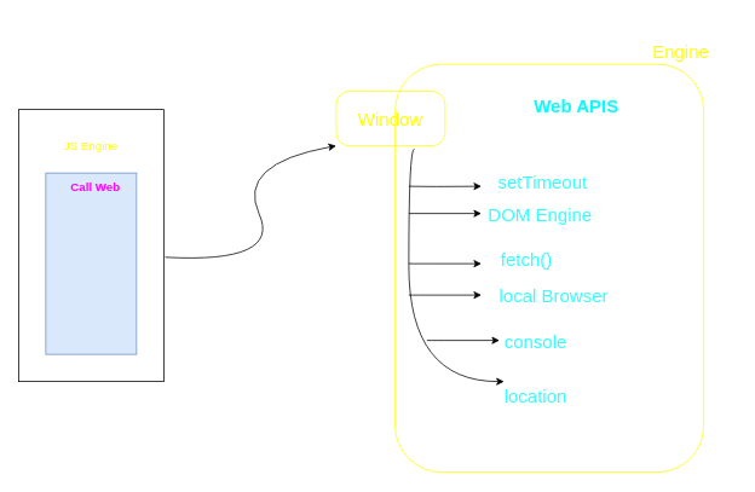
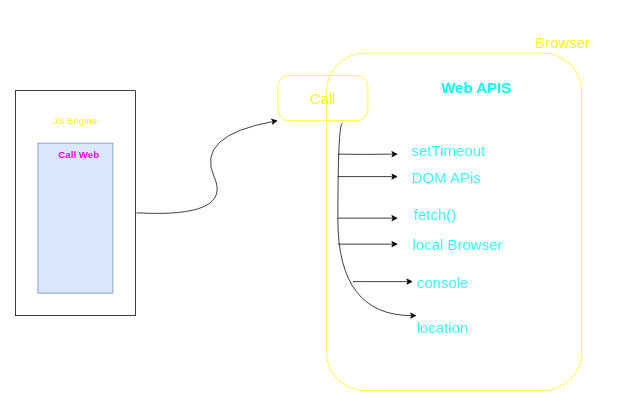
  <mxCell id="0" />
  <mxCell id="1" parent="0" />
  <mxCell id="2" value="" style="whiteSpace=wrap;html=1;" vertex="1" parent="1"><mxGeometry x="20" y="120" width="160" height="300" as="geometry" /></mxCell>
  <mxCell id="3" value="" style="whiteSpace=wrap;html=1;fillColor=#dae8fc;strokeColor=#6c8ebf;" vertex="1" parent="1"><mxGeometry x="50" y="190" width="100" height="200" as="geometry" /></mxCell>
  <mxCell id="4" value="&lt;p style=&quot;line-height: 120%; font-size: 13px;&quot;&gt;&lt;font style=&quot;font-size: 13px;&quot; color=&quot;#ff00ff&quot;&gt;&lt;b&gt;Call Web&lt;/b&gt;&lt;/font&gt;&lt;/p&gt;" style="text;align=center;html=1;verticalAlign=middle;whiteSpace=wrap;rounded=0;" vertex="1" parent="1"><mxGeometry x="50" y="190" width="110" height="30" as="geometry" /></mxCell>
  <mxCell id="5" value="&lt;font color=&quot;#ffff00&quot;&gt;JS Engine&lt;/font&gt;" style="text;strokeColor=none;align=center;fillColor=none;html=1;verticalAlign=middle;whiteSpace=wrap;rounded=0;fontSize=13;fontColor=#FF00FF;" vertex="1" parent="1"><mxGeometry x="45" y="145" width="110" height="30" as="geometry" /></mxCell>
- <mxCell id="6" value="&lt;font style=&quot;font-size: 20px;&quot;&gt;Engine&lt;/font&gt;" style="text;strokeColor=none;align=center;fillColor=none;html=1;verticalAlign=middle;whiteSpace=wrap;rounded=0;glass=1;fontSize=13;fontColor=#FFFF00;" vertex="1" parent="1"><mxGeometry x="690" y="20" width="120" height="70" as="geometry" /></mxCell>
+ <mxCell id="6" value="&lt;font style=&quot;font-size: 20px;&quot;&gt;Browser&lt;/font&gt;" style="text;strokeColor=none;align=center;fillColor=none;html=1;verticalAlign=middle;whiteSpace=wrap;rounded=0;glass=1;fontSize=13;fontColor=#FFFF00;" vertex="1" parent="1"><mxGeometry x="690" y="20" width="120" height="70" as="geometry" /></mxCell>
  <mxCell id="7" value="" style="whiteSpace=wrap;html=1;rounded=1;glass=1;strokeColor=#FFFF00;fontSize=20;fontColor=#FFFF00;fillColor=none;" vertex="1" parent="1"><mxGeometry x="435" y="70" width="340" height="450" as="geometry" /></mxCell>
- <mxCell id="8" value="Window" style="text;strokeColor=none;align=center;fillColor=none;html=1;verticalAlign=middle;whiteSpace=wrap;rounded=0;glass=1;fontSize=20;fontColor=#FFFF00;" vertex="1" parent="1"><mxGeometry x="400" y="115" width="60" height="30" as="geometry" /></mxCell>
+ <mxCell id="8" value="Call" style="text;strokeColor=none;align=center;fillColor=none;html=1;verticalAlign=middle;whiteSpace=wrap;rounded=0;glass=1;fontSize=20;fontColor=#FFFF00;" vertex="1" parent="1"><mxGeometry x="400" y="115" width="60" height="30" as="geometry" /></mxCell>
  <mxCell id="9" value="" style="whiteSpace=wrap;html=1;rounded=1;glass=1;strokeColor=#FFFF00;fontSize=20;fontColor=#FFFF00;fillColor=none;arcSize=24;" vertex="1" parent="1"><mxGeometry x="370" y="100" width="120" height="60" as="geometry" /></mxCell>
  <mxCell id="10" value="&lt;font color=&quot;#00ffff&quot;&gt;&lt;b&gt;Web APIS&lt;/b&gt;&lt;/font&gt;" style="text;strokeColor=none;align=center;fillColor=none;html=1;verticalAlign=middle;whiteSpace=wrap;rounded=0;glass=1;fillStyle=solid;fontSize=20;fontColor=#FFFF00;" vertex="1" parent="1"><mxGeometry x="550" y="100" width="170" height="30" as="geometry" /></mxCell>
  <mxCell id="11" value="&amp;nbsp;" style="text;strokeColor=none;align=left;fillColor=none;html=1;verticalAlign=middle;whiteSpace=wrap;rounded=0;glass=1;fillStyle=solid;fontSize=20;fontColor=#00FFFF;" vertex="1" parent="1"><mxGeometry x="170" y="290" width="170" height="30" as="geometry" /></mxCell>
  <mxCell id="12" value="&lt;font color=&quot;#33ffff&quot;&gt;&amp;nbsp;setTimeout&lt;/font&gt;" style="text;strokeColor=none;align=center;fillColor=none;html=1;verticalAlign=middle;whiteSpace=wrap;rounded=0;glass=1;labelBackgroundColor=none;fillStyle=solid;fontSize=20;fontColor=#000000;" vertex="1" parent="1"><mxGeometry x="490" y="170" width="210" height="60" as="geometry" /></mxCell>
- <mxCell id="13" value="DOM Engine" style="text;strokeColor=none;align=center;fillColor=none;html=1;verticalAlign=middle;whiteSpace=wrap;rounded=0;glass=1;labelBackgroundColor=none;fillStyle=solid;fontSize=20;fontColor=#33FFFF;" vertex="1" parent="1"><mxGeometry x="450" y="220" width="290" height="30" as="geometry" /></mxCell>
+ <mxCell id="13" value="DOM APis" style="text;strokeColor=none;align=center;fillColor=none;html=1;verticalAlign=middle;whiteSpace=wrap;rounded=0;glass=1;labelBackgroundColor=none;fillStyle=solid;fontSize=20;fontColor=#33FFFF;" vertex="1" parent="1"><mxGeometry x="450" y="220" width="290" height="30" as="geometry" /></mxCell>
  <mxCell id="14" value="fetch()" style="text;strokeColor=none;align=center;fillColor=none;html=1;verticalAlign=middle;whiteSpace=wrap;rounded=0;glass=1;labelBackgroundColor=none;fillStyle=solid;fontSize=20;fontColor=#33FFFF;" vertex="1" parent="1"><mxGeometry x="530" y="270" width="100" height="30" as="geometry" /></mxCell>
  <mxCell id="15" value="local Browser" style="text;strokeColor=none;align=center;fillColor=none;html=1;verticalAlign=middle;whiteSpace=wrap;rounded=0;glass=1;labelBackgroundColor=none;fillStyle=solid;fontSize=20;fontColor=#33FFFF;" vertex="1" parent="1"><mxGeometry x="470" y="310" width="280" height="30" as="geometry" /></mxCell>
  <mxCell id="16" value="console" style="text;strokeColor=none;align=center;fillColor=none;html=1;verticalAlign=middle;whiteSpace=wrap;rounded=0;glass=1;labelBackgroundColor=none;fillStyle=solid;fontSize=20;fontColor=#33FFFF;" vertex="1" parent="1"><mxGeometry x="550" y="360" width="80" height="30" as="geometry" /></mxCell>
  <mxCell id="17" value="location" style="text;strokeColor=none;align=center;fillColor=none;html=1;verticalAlign=middle;whiteSpace=wrap;rounded=0;glass=1;labelBackgroundColor=none;fillStyle=solid;fontSize=20;fontColor=#33FFFF;" vertex="1" parent="1"><mxGeometry x="520" y="420" width="140" height="30" as="geometry" /></mxCell>
  <mxCell id="18" value="" style="edgeStyle=none;orthogonalLoop=1;jettySize=auto;html=1;fontSize=20;fontColor=#33FFFF;curved=1;exitX=1.01;exitY=0.543;exitDx=0;exitDy=0;exitPerimeter=0;entryX=0;entryY=1;entryDx=0;entryDy=0;" edge="1" parent="1" source="2" target="9"><mxGeometry width="80" relative="1" as="geometry"><mxPoint x="390" y="360" as="sourcePoint" /><mxPoint x="470" y="360" as="targetPoint" /><Array as="points"><mxPoint x="310" y="290" /><mxPoint x="260" y="180" /></Array></mxGeometry></mxCell>
  <mxCell id="19" style="edgeStyle=orthogonalEdgeStyle;curved=1;html=1;exitX=0.717;exitY=1.056;exitDx=0;exitDy=0;fontSize=20;fontColor=#33FFFF;exitPerimeter=0;entryX=0.25;entryY=0;entryDx=0;entryDy=0;" edge="1" parent="1" source="9" target="17"><mxGeometry relative="1" as="geometry"><mxPoint x="480" y="360" as="sourcePoint" /><mxPoint x="585.034" y="435" as="targetPoint" /><Array as="points"><mxPoint x="450" y="163" /><mxPoint x="450" y="420" /></Array></mxGeometry></mxCell>
  <mxCell id="20" value="" style="edgeStyle=none;orthogonalLoop=1;jettySize=auto;html=1;fontSize=20;fontColor=#33FFFF;" edge="1" parent="1"><mxGeometry width="80" relative="1" as="geometry"><mxPoint x="450" y="290" as="sourcePoint" /><mxPoint x="530" y="290" as="targetPoint" /><Array as="points"><mxPoint x="460" y="290" /></Array></mxGeometry></mxCell>
  <mxCell id="21" value="" style="edgeStyle=none;orthogonalLoop=1;jettySize=auto;html=1;fontSize=20;fontColor=#33FFFF;" edge="1" parent="1"><mxGeometry width="80" relative="1" as="geometry"><mxPoint x="450" y="234.66" as="sourcePoint" /><mxPoint x="530" y="234.66" as="targetPoint" /><Array as="points" /></mxGeometry></mxCell>
  <mxCell id="22" value="" style="edgeStyle=none;orthogonalLoop=1;jettySize=auto;html=1;fontSize=20;fontColor=#33FFFF;" edge="1" parent="1"><mxGeometry width="80" relative="1" as="geometry"><mxPoint x="450" y="204.66" as="sourcePoint" /><mxPoint x="530" y="204.66" as="targetPoint" /><Array as="points"><mxPoint x="480" y="205" /></Array></mxGeometry></mxCell>
  <mxCell id="23" value="" style="edgeStyle=none;orthogonalLoop=1;jettySize=auto;html=1;fontSize=20;fontColor=#33FFFF;" edge="1" parent="1"><mxGeometry width="80" relative="1" as="geometry"><mxPoint x="450" y="324.66" as="sourcePoint" /><mxPoint x="530" y="324.66" as="targetPoint" /><Array as="points"><mxPoint x="460" y="324.66" /></Array></mxGeometry></mxCell>
  <mxCell id="24" value="" style="edgeStyle=none;orthogonalLoop=1;jettySize=auto;html=1;fontSize=20;fontColor=#33FFFF;" edge="1" parent="1"><mxGeometry width="80" relative="1" as="geometry"><mxPoint x="470" y="374.66" as="sourcePoint" /><mxPoint x="550" y="374.66" as="targetPoint" /><Array as="points"><mxPoint x="480" y="374.66" /></Array></mxGeometry></mxCell>
